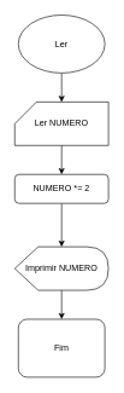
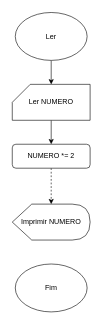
  <mxCell id="0" />
  <mxCell id="1" parent="0" />
  <mxCell id="2" value="" style="edgeStyle=orthogonalEdgeStyle;rounded=0;orthogonalLoop=1;jettySize=auto;html=1;" edge="1" parent="1" source="3" target="5"><mxGeometry relative="1" as="geometry" /></mxCell>
  <mxCell id="3" value="Ler" style="ellipse;whiteSpace=wrap;html=1;" vertex="1" parent="1"><mxGeometry x="25" y="20" width="120" height="80" as="geometry" /></mxCell>
  <mxCell id="4" value="" style="edgeStyle=orthogonalEdgeStyle;rounded=0;orthogonalLoop=1;jettySize=auto;html=1;" edge="1" parent="1" source="5" target="7"><mxGeometry relative="1" as="geometry" /></mxCell>
  <mxCell id="5" value="Ler NUMERO" style="shape=card;whiteSpace=wrap;html=1;" vertex="1" parent="1"><mxGeometry x="20" y="140" width="130" height="60" as="geometry" /></mxCell>
- <mxCell id="6" value="" style="edgeStyle=orthogonalEdgeStyle;rounded=0;orthogonalLoop=1;jettySize=auto;html=1;" edge="1" parent="1" source="7" target="9"><mxGeometry relative="1" as="geometry" /></mxCell>
+ <mxCell id="6" value="" style="edgeStyle=orthogonalEdgeStyle;rounded=0;orthogonalLoop=1;jettySize=auto;html=1;dashed=1;" edge="1" parent="1" source="7" target="9"><mxGeometry relative="1" as="geometry" /></mxCell>
  <mxCell id="7" value="NUMERO *= 2" style="rounded=1;whiteSpace=wrap;html=1;" vertex="1" parent="1"><mxGeometry x="20" y="240" width="130" height="40" as="geometry" /></mxCell>
- <mxCell id="8" value="" style="edgeStyle=orthogonalEdgeStyle;rounded=0;orthogonalLoop=1;jettySize=auto;html=1;" edge="1" parent="1" source="9" target="10"><mxGeometry relative="1" as="geometry" /></mxCell>
  <mxCell id="9" value="Imprimir NUMERO" style="shape=display;whiteSpace=wrap;html=1;" vertex="1" parent="1"><mxGeometry x="20" y="340" width="130" height="60" as="geometry" /></mxCell>
- <mxCell id="10" value="Fim" style="whiteSpace=wrap;html=1;rounded=1;" vertex="1" parent="1"><mxGeometry x="25" y="440" width="120" height="80" as="geometry" /></mxCell>
+ <mxCell id="10" value="Fim" style="ellipse;whiteSpace=wrap;html=1;" vertex="1" parent="1"><mxGeometry x="25" y="440" width="120" height="80" as="geometry" /></mxCell>
